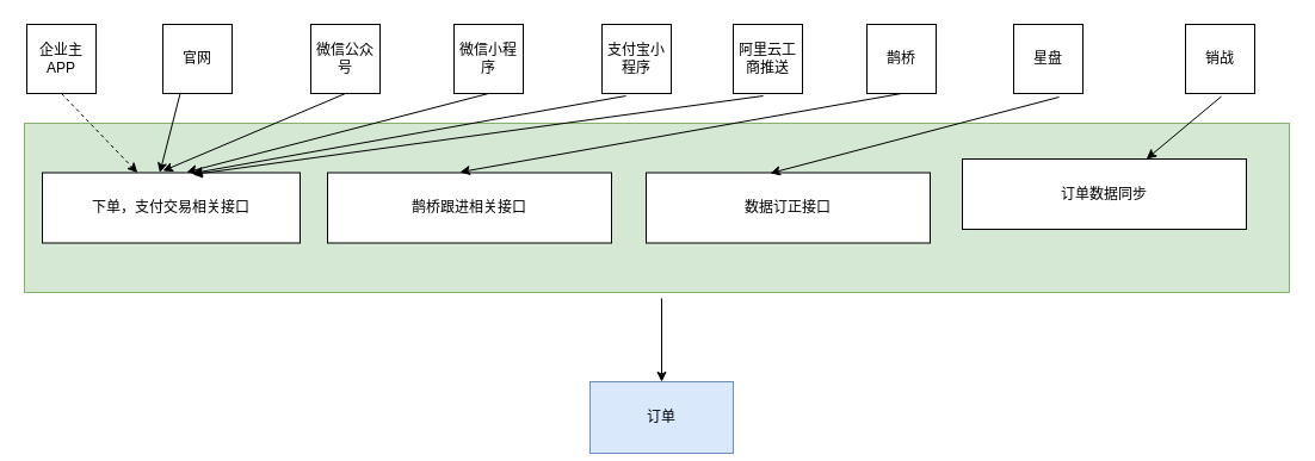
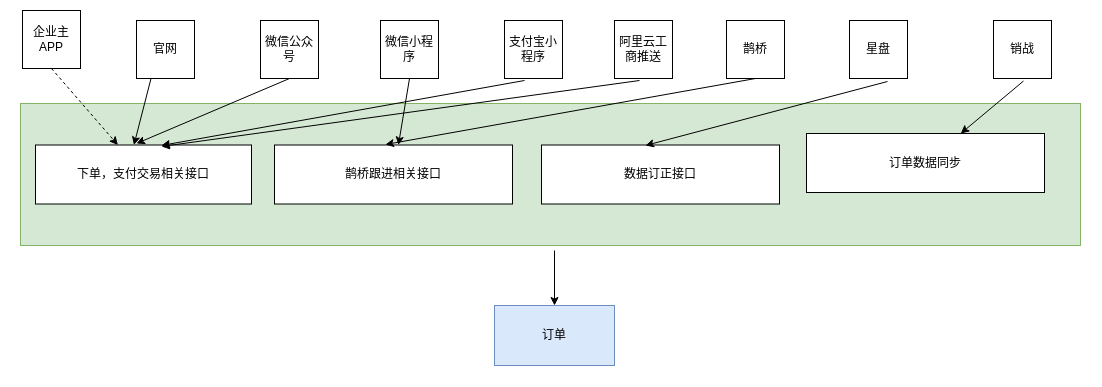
  <mxCell id="0" />
  <mxCell id="1" parent="0" />
  <mxCell id="2" value="" style="rounded=0;whiteSpace=wrap;html=1;fillColor=#d5e8d4;strokeColor=#82b366;" vertex="1" parent="1"><mxGeometry x="20" y="103" width="1060" height="142" as="geometry" /></mxCell>
- <mxCell id="3" value="订单" style="rounded=0;whiteSpace=wrap;html=1;fillColor=#dae8fc;strokeColor=#6c8ebf;" vertex="1" parent="1"><mxGeometry x="494" y="320" width="120" height="60" as="geometry" /></mxCell>
- <mxCell id="4" value="企业主APP" style="whiteSpace=wrap;html=1;aspect=fixed;" vertex="1" parent="1"><mxGeometry x="22" y="20" width="58" height="58" as="geometry" /></mxCell>
+ <mxCell id="3" value="订单" style="rounded=0;whiteSpace=wrap;html=1;fillColor=#dae8fc;strokeColor=#6c8ebf;" vertex="1" parent="1"><mxGeometry x="494" y="305" width="120" height="60" as="geometry" /></mxCell>
+ <mxCell id="4" value="企业主APP" style="whiteSpace=wrap;html=1;aspect=fixed;" vertex="1" parent="1"><mxGeometry x="22" y="10" width="58" height="58" as="geometry" /></mxCell>
  <mxCell id="5" value="官网" style="whiteSpace=wrap;html=1;aspect=fixed;" vertex="1" parent="1"><mxGeometry x="136" y="20" width="58" height="58" as="geometry" /></mxCell>
  <mxCell id="6" value="微信公众号" style="whiteSpace=wrap;html=1;aspect=fixed;" vertex="1" parent="1"><mxGeometry x="260" y="20" width="58" height="58" as="geometry" /></mxCell>
  <mxCell id="7" value="微信小程序" style="whiteSpace=wrap;html=1;aspect=fixed;" vertex="1" parent="1"><mxGeometry x="380" y="20" width="58" height="58" as="geometry" /></mxCell>
  <mxCell id="8" value="支付宝小程序" style="whiteSpace=wrap;html=1;aspect=fixed;" vertex="1" parent="1"><mxGeometry x="504" y="20" width="58" height="58" as="geometry" /></mxCell>
  <mxCell id="9" value="鹊桥" style="whiteSpace=wrap;html=1;aspect=fixed;" vertex="1" parent="1"><mxGeometry x="726" y="20" width="58" height="58" as="geometry" /></mxCell>
  <mxCell id="10" value="星盘" style="whiteSpace=wrap;html=1;aspect=fixed;" vertex="1" parent="1"><mxGeometry x="849" y="20" width="58" height="58" as="geometry" /></mxCell>
  <mxCell id="11" value="阿里云工商推送" style="whiteSpace=wrap;html=1;aspect=fixed;" vertex="1" parent="1"><mxGeometry x="614" y="20" width="58" height="58" as="geometry" /></mxCell>
  <mxCell id="12" value="销战" style="whiteSpace=wrap;html=1;aspect=fixed;" vertex="1" parent="1"><mxGeometry x="993" y="20" width="58" height="58" as="geometry" /></mxCell>
  <mxCell id="13" value="下单，支付交易相关接口" style="rounded=0;whiteSpace=wrap;html=1;" vertex="1" parent="1"><mxGeometry x="35" y="144.5" width="216" height="59" as="geometry" /></mxCell>
  <mxCell id="14" value="鹊桥跟进相关接口" style="rounded=0;whiteSpace=wrap;html=1;" vertex="1" parent="1"><mxGeometry x="274" y="144.5" width="238" height="59" as="geometry" /></mxCell>
  <mxCell id="15" value="数据订正接口" style="rounded=0;whiteSpace=wrap;html=1;" vertex="1" parent="1"><mxGeometry x="541" y="144.5" width="238" height="59" as="geometry" /></mxCell>
  <mxCell id="16" value="订单数据同步" style="rounded=0;whiteSpace=wrap;html=1;" vertex="1" parent="1"><mxGeometry x="806" y="133" width="238" height="59" as="geometry" /></mxCell>
  <mxCell id="17" value="" style="endArrow=classic;html=1;entryX=0.5;entryY=0;entryDx=0;entryDy=0;" edge="1" parent="1" target="3"><mxGeometry width="50" height="50" relative="1" as="geometry"><mxPoint x="554" y="250" as="sourcePoint" /><mxPoint x="571" y="255" as="targetPoint" /></mxGeometry></mxCell>
  <mxCell id="18" value="" style="endArrow=classic;html=1;exitX=0.5;exitY=1;exitDx=0;exitDy=0;dashed=1;" edge="1" parent="1" source="4" target="13"><mxGeometry width="50" height="50" relative="1" as="geometry"><mxPoint x="53" y="85" as="sourcePoint" /><mxPoint x="98" y="71" as="targetPoint" /></mxGeometry></mxCell>
  <mxCell id="19" value="" style="endArrow=classic;html=1;exitX=0.25;exitY=1;exitDx=0;exitDy=0;" edge="1" parent="1" source="5"><mxGeometry width="50" height="50" relative="1" as="geometry"><mxPoint x="145" y="82" as="sourcePoint" /><mxPoint x="133.451" y="144.5" as="targetPoint" /></mxGeometry></mxCell>
  <mxCell id="20" value="" style="endArrow=classic;html=1;exitX=0.5;exitY=1;exitDx=0;exitDy=0;" edge="1" parent="1" source="6"><mxGeometry width="50" height="50" relative="1" as="geometry"><mxPoint x="82" y="76.5" as="sourcePoint" /><mxPoint x="136" y="143" as="targetPoint" /></mxGeometry></mxCell>
- <mxCell id="21" value="" style="endArrow=classic;html=1;exitX=0.5;exitY=1;exitDx=0;exitDy=0;entryX=0.56;entryY=-0.008;entryDx=0;entryDy=0;entryPerimeter=0;" edge="1" parent="1" source="7" target="13"><mxGeometry width="50" height="50" relative="1" as="geometry"><mxPoint x="299" y="88" as="sourcePoint" /><mxPoint x="155.729" y="153" as="targetPoint" /></mxGeometry></mxCell>
+ <mxCell id="21" value="" style="endArrow=classic;html=1;exitX=0.5;exitY=1;exitDx=0;exitDy=0;" edge="1" parent="1" source="7" target="14"><mxGeometry width="50" height="50" relative="1" as="geometry"><mxPoint x="299" y="88" as="sourcePoint" /><mxPoint x="155.729" y="153" as="targetPoint" /></mxGeometry></mxCell>
  <mxCell id="22" value="" style="endArrow=classic;html=1;entryX=0.583;entryY=0.008;entryDx=0;entryDy=0;entryPerimeter=0;" edge="1" parent="1" target="13"><mxGeometry width="50" height="50" relative="1" as="geometry"><mxPoint x="524" y="80" as="sourcePoint" /><mxPoint x="165.96" y="154.028" as="targetPoint" /></mxGeometry></mxCell>
  <mxCell id="23" value="" style="endArrow=classic;html=1;" edge="1" parent="1"><mxGeometry width="50" height="50" relative="1" as="geometry"><mxPoint x="639" y="80" as="sourcePoint" /><mxPoint x="161" y="146" as="targetPoint" /></mxGeometry></mxCell>
  <mxCell id="24" value="" style="endArrow=classic;html=1;exitX=0.5;exitY=1;exitDx=0;exitDy=0;" edge="1" parent="1" source="9"><mxGeometry width="50" height="50" relative="1" as="geometry"><mxPoint x="863" y="78" as="sourcePoint" /><mxPoint x="385" y="144" as="targetPoint" /></mxGeometry></mxCell>
  <mxCell id="25" value="" style="endArrow=classic;html=1;exitX=0.5;exitY=1;exitDx=0;exitDy=0;entryX=0.437;entryY=0.008;entryDx=0;entryDy=0;entryPerimeter=0;" edge="1" parent="1" target="15"><mxGeometry width="50" height="50" relative="1" as="geometry"><mxPoint x="887" y="81" as="sourcePoint" /><mxPoint x="517" y="147" as="targetPoint" /></mxGeometry></mxCell>
  <mxCell id="26" value="" style="endArrow=classic;html=1;exitX=0.5;exitY=1;exitDx=0;exitDy=0;" edge="1" parent="1" target="16"><mxGeometry width="50" height="50" relative="1" as="geometry"><mxPoint x="1022.99" y="80.53" as="sourcePoint" /><mxPoint x="780.996" y="144.502" as="targetPoint" /></mxGeometry></mxCell>
